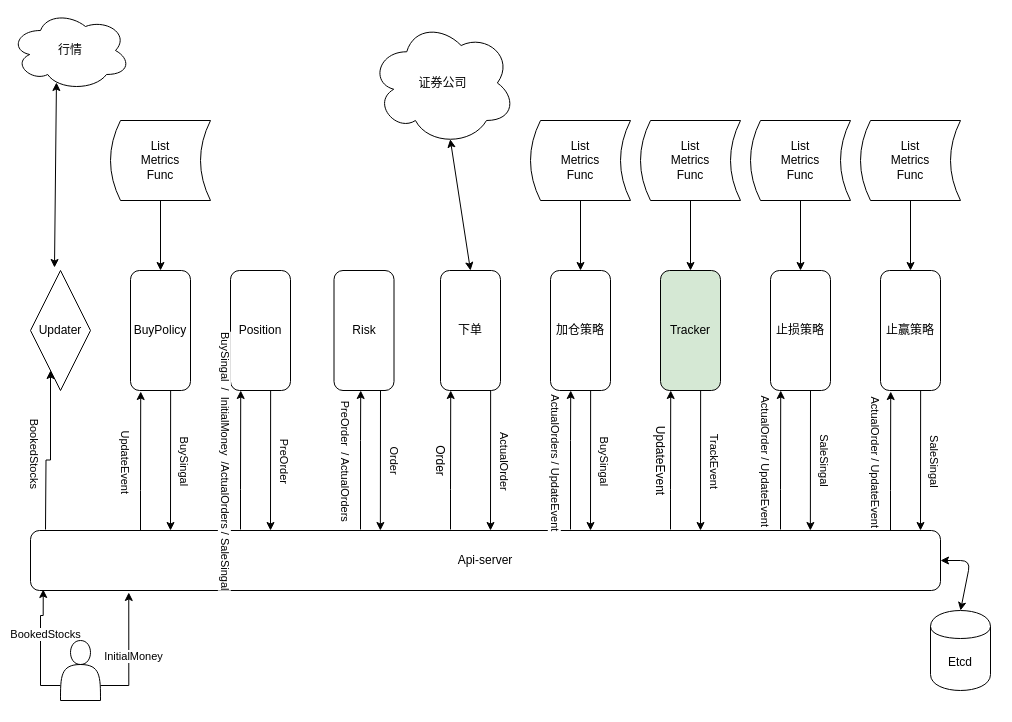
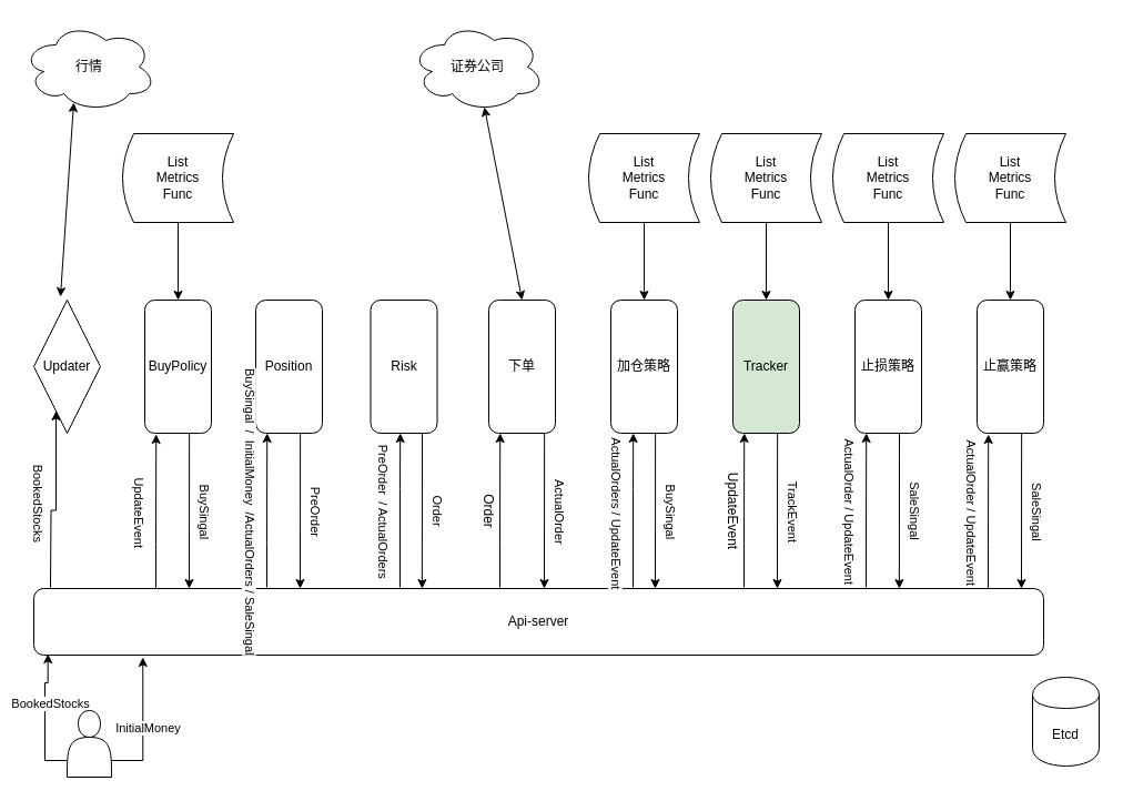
  <mxCell id="0" />
  <mxCell id="1" parent="0" />
  <mxCell id="2" value="Updater" style="rhombus;whiteSpace=wrap;html=1;direction=south;" parent="1" vertex="1"><mxGeometry x="30" y="270" width="60" height="120" as="geometry" /></mxCell>
  <mxCell id="3" value="BuyPolicy" style="rounded=1;whiteSpace=wrap;html=1;direction=south;" parent="1" vertex="1"><mxGeometry x="130" y="270" width="60" height="120" as="geometry" /></mxCell>
  <mxCell id="4" value="Etcd" style="shape=cylinder;whiteSpace=wrap;html=1;boundedLbl=1;backgroundOutline=1;" parent="1" vertex="1"><mxGeometry x="930" y="610" width="60" height="80" as="geometry" /></mxCell>
  <mxCell id="5" style="edgeStyle=orthogonalEdgeStyle;rounded=0;orthogonalLoop=1;jettySize=auto;html=1;exitX=0;exitY=0.75;exitDx=0;exitDy=0;entryX=0.014;entryY=0.983;entryDx=0;entryDy=0;entryPerimeter=0;" parent="1" source="9" target="12" edge="1"><mxGeometry relative="1" as="geometry"><Array as="points"><mxPoint x="40" y="685" /><mxPoint x="40" y="615" /><mxPoint x="43" y="615" /></Array></mxGeometry></mxCell>
  <mxCell id="6" value="BookedStocks" style="edgeLabel;html=1;align=center;verticalAlign=middle;resizable=0;points=[];" parent="5" vertex="1" connectable="0"><mxGeometry x="0.22" y="-4" relative="1" as="geometry"><mxPoint as="offset" /></mxGeometry></mxCell>
  <mxCell id="7" style="edgeStyle=orthogonalEdgeStyle;rounded=0;orthogonalLoop=1;jettySize=auto;html=1;exitX=1;exitY=0.75;exitDx=0;exitDy=0;entryX=0.108;entryY=1.033;entryDx=0;entryDy=0;entryPerimeter=0;" parent="1" source="9" target="12" edge="1"><mxGeometry relative="1" as="geometry" /></mxCell>
  <mxCell id="8" value="InitialMoney" style="edgeLabel;html=1;align=center;verticalAlign=middle;resizable=0;points=[];" parent="7" vertex="1" connectable="0"><mxGeometry x="-0.047" y="-4" relative="1" as="geometry"><mxPoint as="offset" /></mxGeometry></mxCell>
  <mxCell id="9" value="" style="shape=actor;whiteSpace=wrap;html=1;" parent="1" vertex="1"><mxGeometry x="60" y="640" width="40" height="60" as="geometry" /></mxCell>
  <mxCell id="10" style="edgeStyle=orthogonalEdgeStyle;rounded=0;orthogonalLoop=1;jettySize=auto;html=1;entryX=1;entryY=0.75;entryDx=0;entryDy=0;" parent="1" target="2" edge="1"><mxGeometry relative="1" as="geometry"><mxPoint x="45" y="529" as="sourcePoint" /></mxGeometry></mxCell>
  <mxCell id="11" value="BookedStocks" style="edgeLabel;html=1;align=center;verticalAlign=middle;resizable=0;points=[];rotation=90;" parent="10" vertex="1" connectable="0"><mxGeometry x="0.019" y="-1" relative="1" as="geometry"><mxPoint x="-16" y="1.82" as="offset" /></mxGeometry></mxCell>
  <mxCell id="12" value="Api-server" style="rounded=1;whiteSpace=wrap;html=1;" parent="1" vertex="1"><mxGeometry x="30" y="530" width="910" height="60" as="geometry" /></mxCell>
- <mxCell id="13" value="" style="endArrow=classic;startArrow=classic;html=1;entryX=0.5;entryY=0;entryDx=0;entryDy=0;exitX=1;exitY=0.5;exitDx=0;exitDy=0;" parent="1" source="12" target="4" edge="1"><mxGeometry width="50" height="50" relative="1" as="geometry"><mxPoint x="410" y="30" as="sourcePoint" /><mxPoint x="460" y="-20" as="targetPoint" /><Array as="points"><mxPoint x="970" y="560" /></Array></mxGeometry></mxCell>
  <mxCell id="14" value="Position" style="rounded=1;whiteSpace=wrap;html=1;direction=south;" parent="1" vertex="1"><mxGeometry x="230" y="270" width="60" height="120" as="geometry" /></mxCell>
  <mxCell id="15" value="Risk" style="rounded=1;whiteSpace=wrap;html=1;direction=south;" parent="1" vertex="1"><mxGeometry x="333.5" y="270" width="60" height="120" as="geometry" /></mxCell>
  <mxCell id="16" style="edgeStyle=orthogonalEdgeStyle;rounded=0;orthogonalLoop=1;jettySize=auto;html=1;exitX=0.042;exitY=-0.017;exitDx=0;exitDy=0;entryX=1;entryY=0.75;entryDx=0;entryDy=0;exitPerimeter=0;" parent="1" edge="1"><mxGeometry relative="1" as="geometry"><mxPoint x="140" y="529.98" as="sourcePoint" /><mxPoint x="140.22" y="391" as="targetPoint" /><Array as="points"><mxPoint x="140" y="490" /><mxPoint x="140" y="490" /></Array></mxGeometry></mxCell>
  <mxCell id="17" value="UpdateEvent" style="edgeLabel;html=1;align=center;verticalAlign=middle;resizable=0;points=[];rotation=90;" parent="16" vertex="1" connectable="0"><mxGeometry x="0.019" y="-1" relative="1" as="geometry"><mxPoint x="-16" y="1.82" as="offset" /></mxGeometry></mxCell>
  <mxCell id="18" value="" style="endArrow=classic;html=1;exitX=1;exitY=0.25;exitDx=0;exitDy=0;entryX=0.093;entryY=0;entryDx=0;entryDy=0;entryPerimeter=0;" parent="1" edge="1"><mxGeometry width="50" height="50" relative="1" as="geometry"><mxPoint x="170.13" y="390" as="sourcePoint" /><mxPoint x="170" y="530" as="targetPoint" /></mxGeometry></mxCell>
  <mxCell id="19" value="BuySingal " style="edgeLabel;html=1;align=center;verticalAlign=middle;resizable=0;points=[];rotation=90;" parent="18" vertex="1" connectable="0"><mxGeometry x="-0.182" y="1" relative="1" as="geometry"><mxPoint x="14.05" y="13" as="offset" /></mxGeometry></mxCell>
  <mxCell id="20" style="edgeStyle=orthogonalEdgeStyle;rounded=0;orthogonalLoop=1;jettySize=auto;html=1;exitX=0.042;exitY=-0.017;exitDx=0;exitDy=0;entryX=1;entryY=0.75;entryDx=0;entryDy=0;exitPerimeter=0;" parent="1" edge="1"><mxGeometry relative="1" as="geometry"><mxPoint x="240" y="528.98" as="sourcePoint" /><mxPoint x="240.22" y="390" as="targetPoint" /><Array as="points"><mxPoint x="240" y="489" /><mxPoint x="240" y="489" /></Array></mxGeometry></mxCell>
  <mxCell id="21" value="BuySingal&amp;nbsp; /&amp;nbsp; InitialMoney&amp;nbsp; /ActualOrders / SaleSingal" style="edgeLabel;html=1;align=center;verticalAlign=middle;resizable=0;points=[];rotation=90;" parent="20" vertex="1" connectable="0"><mxGeometry x="0.019" y="-1" relative="1" as="geometry"><mxPoint x="-16" y="1.82" as="offset" /></mxGeometry></mxCell>
  <mxCell id="22" value="" style="endArrow=classic;html=1;exitX=1;exitY=0.25;exitDx=0;exitDy=0;entryX=0.093;entryY=0;entryDx=0;entryDy=0;entryPerimeter=0;" parent="1" edge="1"><mxGeometry width="50" height="50" relative="1" as="geometry"><mxPoint x="270.13" y="390" as="sourcePoint" /><mxPoint x="270" y="530" as="targetPoint" /></mxGeometry></mxCell>
  <mxCell id="23" value="PreOrder" style="edgeLabel;html=1;align=center;verticalAlign=middle;resizable=0;points=[];rotation=90;" parent="22" vertex="1" connectable="0"><mxGeometry x="-0.182" y="1" relative="1" as="geometry"><mxPoint x="14.05" y="13" as="offset" /></mxGeometry></mxCell>
  <mxCell id="24" style="edgeStyle=orthogonalEdgeStyle;rounded=0;orthogonalLoop=1;jettySize=auto;html=1;exitX=0.042;exitY=-0.017;exitDx=0;exitDy=0;entryX=1;entryY=0.75;entryDx=0;entryDy=0;exitPerimeter=0;" parent="1" edge="1"><mxGeometry relative="1" as="geometry"><mxPoint x="360" y="528.98" as="sourcePoint" /><mxPoint x="360.22" y="390" as="targetPoint" /><Array as="points"><mxPoint x="360" y="440" /><mxPoint x="360" y="440" /></Array></mxGeometry></mxCell>
  <mxCell id="25" value="PreOrder&amp;nbsp; / ActualOrders" style="edgeLabel;html=1;align=center;verticalAlign=middle;resizable=0;points=[];rotation=90;" parent="24" vertex="1" connectable="0"><mxGeometry x="0.019" y="-1" relative="1" as="geometry"><mxPoint x="-16" y="1.82" as="offset" /></mxGeometry></mxCell>
  <mxCell id="26" value="" style="endArrow=classic;html=1;exitX=1;exitY=0.25;exitDx=0;exitDy=0;entryX=0.093;entryY=0;entryDx=0;entryDy=0;entryPerimeter=0;" parent="1" edge="1"><mxGeometry width="50" height="50" relative="1" as="geometry"><mxPoint x="380" y="390" as="sourcePoint" /><mxPoint x="379.87" y="530" as="targetPoint" /></mxGeometry></mxCell>
  <mxCell id="27" value="Order" style="edgeLabel;html=1;align=center;verticalAlign=middle;resizable=0;points=[];rotation=90;" parent="26" vertex="1" connectable="0"><mxGeometry x="-0.182" y="1" relative="1" as="geometry"><mxPoint x="14.05" y="13" as="offset" /></mxGeometry></mxCell>
  <mxCell id="28" value="下单" style="rounded=1;whiteSpace=wrap;html=1;direction=south;" parent="1" vertex="1"><mxGeometry x="440" y="270" width="60" height="120" as="geometry" /></mxCell>
  <mxCell id="29" style="edgeStyle=orthogonalEdgeStyle;rounded=0;orthogonalLoop=1;jettySize=auto;html=1;exitX=0.042;exitY=-0.017;exitDx=0;exitDy=0;entryX=1;entryY=0.75;entryDx=0;entryDy=0;exitPerimeter=0;" parent="1" edge="1"><mxGeometry relative="1" as="geometry"><mxPoint x="450" y="528.98" as="sourcePoint" /><mxPoint x="450.22" y="390" as="targetPoint" /><Array as="points"><mxPoint x="450" y="489" /><mxPoint x="450" y="489" /></Array></mxGeometry></mxCell>
  <mxCell id="30" value="Order" style="text;html=1;align=center;verticalAlign=middle;resizable=0;points=[];autosize=1;rotation=90;" parent="1" vertex="1"><mxGeometry x="415" y="450" width="50" height="20" as="geometry" /></mxCell>
- <mxCell id="31" value="证券公司" style="ellipse;shape=cloud;whiteSpace=wrap;html=1;" parent="1" vertex="1"><mxGeometry x="370" y="20" width="145" height="125" as="geometry" /></mxCell>
+ <mxCell id="31" value="证券公司" style="ellipse;shape=cloud;whiteSpace=wrap;html=1;" parent="1" vertex="1"><mxGeometry x="370" y="20" width="120" height="80" as="geometry" /></mxCell>
  <mxCell id="32" value="" style="endArrow=classic;html=1;exitX=1;exitY=0.25;exitDx=0;exitDy=0;entryX=0.093;entryY=0;entryDx=0;entryDy=0;entryPerimeter=0;" parent="1" edge="1"><mxGeometry width="50" height="50" relative="1" as="geometry"><mxPoint x="490.13" y="390" as="sourcePoint" /><mxPoint x="490" y="530" as="targetPoint" /></mxGeometry></mxCell>
  <mxCell id="33" value="ActualOrder" style="edgeLabel;html=1;align=center;verticalAlign=middle;resizable=0;points=[];rotation=90;" parent="32" vertex="1" connectable="0"><mxGeometry x="-0.182" y="1" relative="1" as="geometry"><mxPoint x="14.05" y="13" as="offset" /></mxGeometry></mxCell>
  <mxCell id="34" value="止赢策略" style="rounded=1;whiteSpace=wrap;html=1;direction=south;" parent="1" vertex="1"><mxGeometry x="880" y="270" width="60" height="120" as="geometry" /></mxCell>
  <mxCell id="35" value="Tracker" style="rounded=1;whiteSpace=wrap;html=1;direction=south;fillColor=#d5e8d4;" parent="1" vertex="1"><mxGeometry x="660" y="270" width="60" height="120" as="geometry" /></mxCell>
  <mxCell id="36" value="止损策略" style="rounded=1;whiteSpace=wrap;html=1;direction=south;" parent="1" vertex="1"><mxGeometry x="770" y="270" width="60" height="120" as="geometry" /></mxCell>
  <mxCell id="37" value="加仓策略" style="rounded=1;whiteSpace=wrap;html=1;direction=south;" parent="1" vertex="1"><mxGeometry x="550" y="270" width="60" height="120" as="geometry" /></mxCell>
  <mxCell id="38" style="edgeStyle=orthogonalEdgeStyle;rounded=0;orthogonalLoop=1;jettySize=auto;html=1;exitX=0.042;exitY=-0.017;exitDx=0;exitDy=0;entryX=1;entryY=0.75;entryDx=0;entryDy=0;exitPerimeter=0;" parent="1" edge="1"><mxGeometry relative="1" as="geometry"><mxPoint x="570" y="528.98" as="sourcePoint" /><mxPoint x="570.22" y="390" as="targetPoint" /><Array as="points"><mxPoint x="570" y="440" /><mxPoint x="570" y="440" /></Array></mxGeometry></mxCell>
  <mxCell id="39" value="&amp;nbsp;ActualOrders / UpdateEvent" style="edgeLabel;html=1;align=center;verticalAlign=middle;resizable=0;points=[];rotation=90;" parent="38" vertex="1" connectable="0"><mxGeometry x="0.019" y="-1" relative="1" as="geometry"><mxPoint x="-16" y="1.82" as="offset" /></mxGeometry></mxCell>
  <mxCell id="40" value="" style="endArrow=classic;html=1;exitX=1;exitY=0.25;exitDx=0;exitDy=0;entryX=0.093;entryY=0;entryDx=0;entryDy=0;entryPerimeter=0;" parent="1" edge="1"><mxGeometry width="50" height="50" relative="1" as="geometry"><mxPoint x="590.13" y="390" as="sourcePoint" /><mxPoint x="590" y="530" as="targetPoint" /></mxGeometry></mxCell>
  <mxCell id="41" value="BuySingal" style="edgeLabel;html=1;align=center;verticalAlign=middle;resizable=0;points=[];rotation=90;" parent="40" vertex="1" connectable="0"><mxGeometry x="-0.182" y="1" relative="1" as="geometry"><mxPoint x="14.05" y="13" as="offset" /></mxGeometry></mxCell>
  <mxCell id="42" style="edgeStyle=orthogonalEdgeStyle;rounded=0;orthogonalLoop=1;jettySize=auto;html=1;exitX=0.042;exitY=-0.017;exitDx=0;exitDy=0;entryX=1;entryY=0.75;entryDx=0;entryDy=0;exitPerimeter=0;" parent="1" edge="1"><mxGeometry relative="1" as="geometry"><mxPoint x="670" y="528.98" as="sourcePoint" /><mxPoint x="670.22" y="390" as="targetPoint" /><Array as="points"><mxPoint x="670" y="489" /><mxPoint x="670" y="489" /></Array></mxGeometry></mxCell>
  <mxCell id="43" value="UpdateEvent" style="text;html=1;align=center;verticalAlign=middle;resizable=0;points=[];autosize=1;rotation=90;" parent="1" vertex="1"><mxGeometry x="620" y="450" width="80" height="20" as="geometry" /></mxCell>
  <mxCell id="44" value="" style="endArrow=classic;html=1;exitX=1;exitY=0.25;exitDx=0;exitDy=0;entryX=0.093;entryY=0;entryDx=0;entryDy=0;entryPerimeter=0;" parent="1" edge="1"><mxGeometry width="50" height="50" relative="1" as="geometry"><mxPoint x="700.13" y="390" as="sourcePoint" /><mxPoint x="700" y="530" as="targetPoint" /></mxGeometry></mxCell>
  <mxCell id="45" value="TrackEvent" style="edgeLabel;html=1;align=center;verticalAlign=middle;resizable=0;points=[];rotation=90;" parent="44" vertex="1" connectable="0"><mxGeometry x="-0.182" y="1" relative="1" as="geometry"><mxPoint x="14.05" y="13" as="offset" /></mxGeometry></mxCell>
  <mxCell id="46" style="edgeStyle=orthogonalEdgeStyle;rounded=0;orthogonalLoop=1;jettySize=auto;html=1;exitX=0.042;exitY=-0.017;exitDx=0;exitDy=0;entryX=1;entryY=0.75;entryDx=0;entryDy=0;exitPerimeter=0;" parent="1" edge="1"><mxGeometry relative="1" as="geometry"><mxPoint x="780" y="528.98" as="sourcePoint" /><mxPoint x="780.22" y="390" as="targetPoint" /><Array as="points"><mxPoint x="780" y="489" /><mxPoint x="780" y="489" /></Array></mxGeometry></mxCell>
  <mxCell id="47" value="ActualOrder / UpdateEvent" style="edgeLabel;html=1;align=center;verticalAlign=middle;resizable=0;points=[];rotation=90;" parent="46" vertex="1" connectable="0"><mxGeometry x="0.019" y="-1" relative="1" as="geometry"><mxPoint x="-16" y="1.82" as="offset" /></mxGeometry></mxCell>
  <mxCell id="48" value="" style="endArrow=classic;html=1;exitX=1;exitY=0.25;exitDx=0;exitDy=0;entryX=0.093;entryY=0;entryDx=0;entryDy=0;entryPerimeter=0;" parent="1" edge="1"><mxGeometry width="50" height="50" relative="1" as="geometry"><mxPoint x="810" y="390" as="sourcePoint" /><mxPoint x="809.87" y="530" as="targetPoint" /></mxGeometry></mxCell>
  <mxCell id="49" value="SaleSingal" style="edgeLabel;html=1;align=center;verticalAlign=middle;resizable=0;points=[];rotation=90;" parent="48" vertex="1" connectable="0"><mxGeometry x="-0.182" y="1" relative="1" as="geometry"><mxPoint x="14.05" y="13" as="offset" /></mxGeometry></mxCell>
  <mxCell id="50" style="edgeStyle=orthogonalEdgeStyle;rounded=0;orthogonalLoop=1;jettySize=auto;html=1;exitX=0.042;exitY=-0.017;exitDx=0;exitDy=0;entryX=1;entryY=0.75;entryDx=0;entryDy=0;exitPerimeter=0;" parent="1" edge="1"><mxGeometry relative="1" as="geometry"><mxPoint x="890" y="530" as="sourcePoint" /><mxPoint x="890.22" y="391.02" as="targetPoint" /><Array as="points"><mxPoint x="890" y="490.02" /><mxPoint x="890" y="490.02" /></Array></mxGeometry></mxCell>
  <mxCell id="51" value="ActualOrder / UpdateEvent" style="edgeLabel;html=1;align=center;verticalAlign=middle;resizable=0;points=[];rotation=90;" parent="50" vertex="1" connectable="0"><mxGeometry x="0.019" y="-1" relative="1" as="geometry"><mxPoint x="-16" y="1.82" as="offset" /></mxGeometry></mxCell>
  <mxCell id="52" value="" style="endArrow=classic;html=1;exitX=1;exitY=0.25;exitDx=0;exitDy=0;entryX=0.093;entryY=0;entryDx=0;entryDy=0;entryPerimeter=0;" parent="1" edge="1"><mxGeometry width="50" height="50" relative="1" as="geometry"><mxPoint x="920.13" y="390" as="sourcePoint" /><mxPoint x="920" y="530" as="targetPoint" /></mxGeometry></mxCell>
  <mxCell id="53" value="SaleSingal" style="edgeLabel;html=1;align=center;verticalAlign=middle;resizable=0;points=[];rotation=90;" parent="52" vertex="1" connectable="0"><mxGeometry x="-0.182" y="1" relative="1" as="geometry"><mxPoint x="14.05" y="13" as="offset" /></mxGeometry></mxCell>
- <mxCell id="54" value="行情" style="ellipse;shape=cloud;whiteSpace=wrap;html=1;" vertex="1" parent="1"><mxGeometry x="10" y="10" width="120" height="80" as="geometry" /></mxCell>
+ <mxCell id="54" value="行情" style="ellipse;shape=cloud;whiteSpace=wrap;html=1;" vertex="1" parent="1"><mxGeometry x="20" y="20" width="120" height="80" as="geometry" /></mxCell>
  <mxCell id="55" value="" style="endArrow=classic;startArrow=classic;html=1;entryX=0.383;entryY=0.9;entryDx=0;entryDy=0;entryPerimeter=0;exitX=-0.025;exitY=0.6;exitDx=0;exitDy=0;exitPerimeter=0;" edge="1" parent="1" source="2" target="54"><mxGeometry width="50" height="50" relative="1" as="geometry"><mxPoint x="55" y="270" as="sourcePoint" /><mxPoint x="105" y="220" as="targetPoint" /></mxGeometry></mxCell>
  <mxCell id="56" value="" style="endArrow=classic;startArrow=classic;html=1;entryX=0.55;entryY=0.95;entryDx=0;entryDy=0;entryPerimeter=0;exitX=0;exitY=0.5;exitDx=0;exitDy=0;" edge="1" parent="1" source="28" target="31"><mxGeometry width="50" height="50" relative="1" as="geometry"><mxPoint x="350" y="290" as="sourcePoint" /><mxPoint x="400" y="240" as="targetPoint" /></mxGeometry></mxCell>
  <mxCell id="57" style="edgeStyle=orthogonalEdgeStyle;rounded=0;orthogonalLoop=1;jettySize=auto;html=1;exitX=0.5;exitY=1;exitDx=0;exitDy=0;entryX=0;entryY=0.5;entryDx=0;entryDy=0;" edge="1" parent="1" source="58" target="3"><mxGeometry relative="1" as="geometry" /></mxCell>
  <mxCell id="58" value="List&lt;br&gt;Metrics&lt;br&gt;Func" style="shape=dataStorage;whiteSpace=wrap;html=1;" vertex="1" parent="1"><mxGeometry x="110" y="120" width="100" height="80" as="geometry" /></mxCell>
  <mxCell id="59" value="List&lt;br&gt;Metrics&lt;br&gt;Func" style="shape=dataStorage;whiteSpace=wrap;html=1;" vertex="1" parent="1"><mxGeometry x="530" y="120" width="100" height="80" as="geometry" /></mxCell>
  <mxCell id="60" style="edgeStyle=orthogonalEdgeStyle;rounded=0;orthogonalLoop=1;jettySize=auto;html=1;exitX=0.5;exitY=1;exitDx=0;exitDy=0;entryX=0;entryY=0.5;entryDx=0;entryDy=0;" edge="1" parent="1" source="59" target="37"><mxGeometry relative="1" as="geometry"><mxPoint x="560" y="230" as="sourcePoint" /><mxPoint x="560" y="300" as="targetPoint" /></mxGeometry></mxCell>
  <mxCell id="61" value="List&lt;br&gt;Metrics&lt;br&gt;Func" style="shape=dataStorage;whiteSpace=wrap;html=1;" vertex="1" parent="1"><mxGeometry x="640" y="120" width="100" height="80" as="geometry" /></mxCell>
  <mxCell id="62" style="edgeStyle=orthogonalEdgeStyle;rounded=0;orthogonalLoop=1;jettySize=auto;html=1;exitX=0.5;exitY=1;exitDx=0;exitDy=0;entryX=0;entryY=0.5;entryDx=0;entryDy=0;" edge="1" parent="1" source="61" target="35"><mxGeometry relative="1" as="geometry"><mxPoint x="680" y="230" as="sourcePoint" /><mxPoint x="680" y="300" as="targetPoint" /></mxGeometry></mxCell>
  <mxCell id="63" value="List&lt;br&gt;Metrics&lt;br&gt;Func" style="shape=dataStorage;whiteSpace=wrap;html=1;" vertex="1" parent="1"><mxGeometry x="750" y="120" width="100" height="80" as="geometry" /></mxCell>
  <mxCell id="64" style="edgeStyle=orthogonalEdgeStyle;rounded=0;orthogonalLoop=1;jettySize=auto;html=1;exitX=0.5;exitY=1;exitDx=0;exitDy=0;entryX=0;entryY=0.5;entryDx=0;entryDy=0;" edge="1" parent="1" source="63" target="36"><mxGeometry relative="1" as="geometry"><mxPoint x="790" y="220" as="sourcePoint" /><mxPoint x="790" y="290" as="targetPoint" /></mxGeometry></mxCell>
  <mxCell id="65" value="List&lt;br&gt;Metrics&lt;br&gt;Func" style="shape=dataStorage;whiteSpace=wrap;html=1;" vertex="1" parent="1"><mxGeometry x="860" y="120" width="100" height="80" as="geometry" /></mxCell>
  <mxCell id="66" style="edgeStyle=orthogonalEdgeStyle;rounded=0;orthogonalLoop=1;jettySize=auto;html=1;exitX=0.5;exitY=1;exitDx=0;exitDy=0;entryX=0;entryY=0.5;entryDx=0;entryDy=0;" edge="1" parent="1" source="65" target="34"><mxGeometry relative="1" as="geometry"><mxPoint x="900" y="210" as="sourcePoint" /><mxPoint x="900" y="280" as="targetPoint" /></mxGeometry></mxCell>
